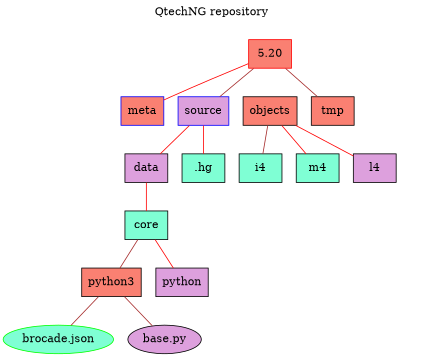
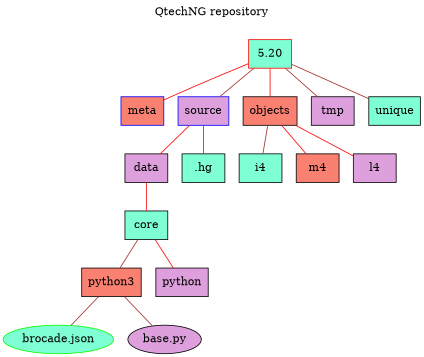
  digraph {
    fontname="DejaVu Serif"
    label="QtechNG repository"
    labelloc=t
    node [color=black fillcolor=salmon fontname="DejaVu Serif" shape=box style=filled]
    edge [color=red dir=none fontname="DejaVu Serif"]
-   n1 [color=red label=5.20]
+   n1 [color=red fillcolor=aquamarine label=5.20]
    n2 [color=blue label=meta]
    n3 [color=blue fillcolor=plum label=source]
    n4 [label=objects]
-   n5 [label=tmp]
+   n5 [fillcolor=plum label=tmp]
+   n6 [fillcolor=aquamarine label=unique]
    n7 [fillcolor=plum label=data]
    n8 [fillcolor=aquamarine label=".hg"]
    n9 [fillcolor=aquamarine label=i4]
-   n10 [fillcolor=aquamarine label=m4]
+   n10 [label=m4]
    n11 [fillcolor=plum label=l4]
    n12 [fillcolor=aquamarine label=core]
    n13 [label=python3]
    n14 [fillcolor=plum label=python]
    n15 [color=green fillcolor=aquamarine label="brocade.json" shape=ellipse]
    n16 [fillcolor=plum label="base.py" shape=ellipse]
    n1 -> n2
    n1 -> n3 [color=brown]
+   n1 -> n4
    n1 -> n5 [color=brown]
+   n1 -> n6 [color=brown]
    n3 -> n7
    n3 -> n8
    n4 -> n9 [color=brown]
    n4 -> n10
    n4 -> n11
    n7 -> n12
    n12 -> n13 [color=brown]
    n12 -> n14
    n13 -> n15 [color=brown]
    n13 -> n16 [color=brown]
  }
